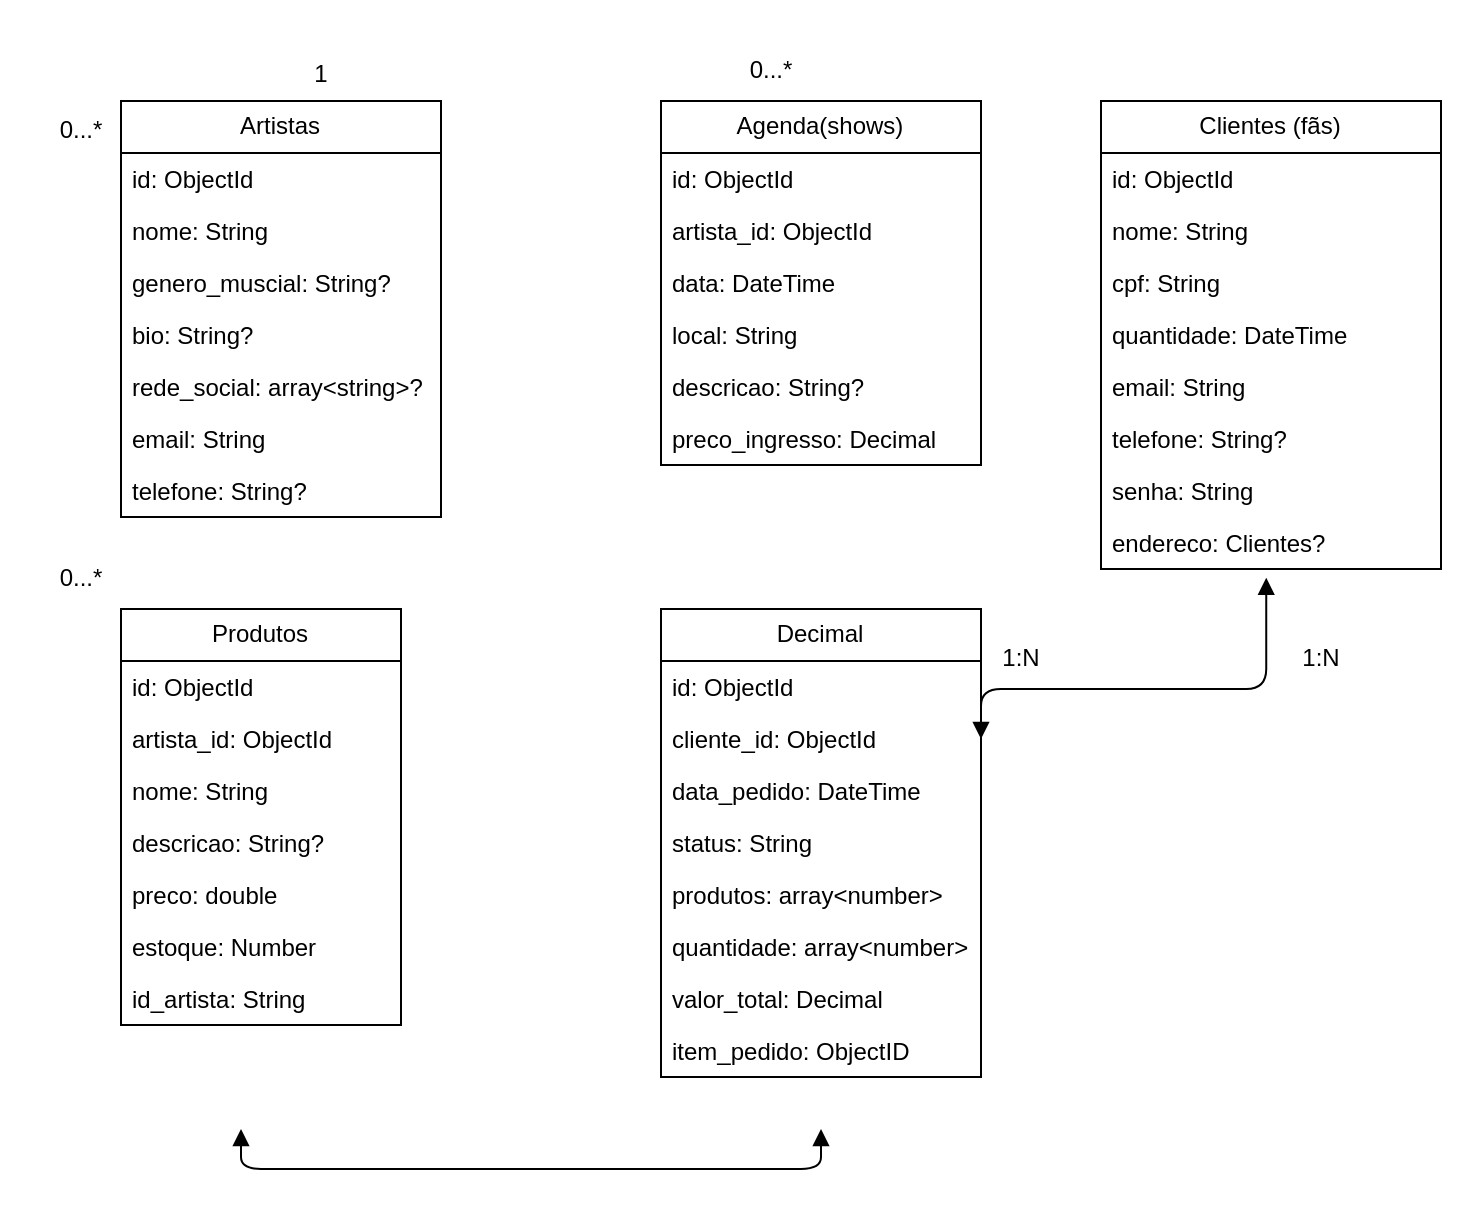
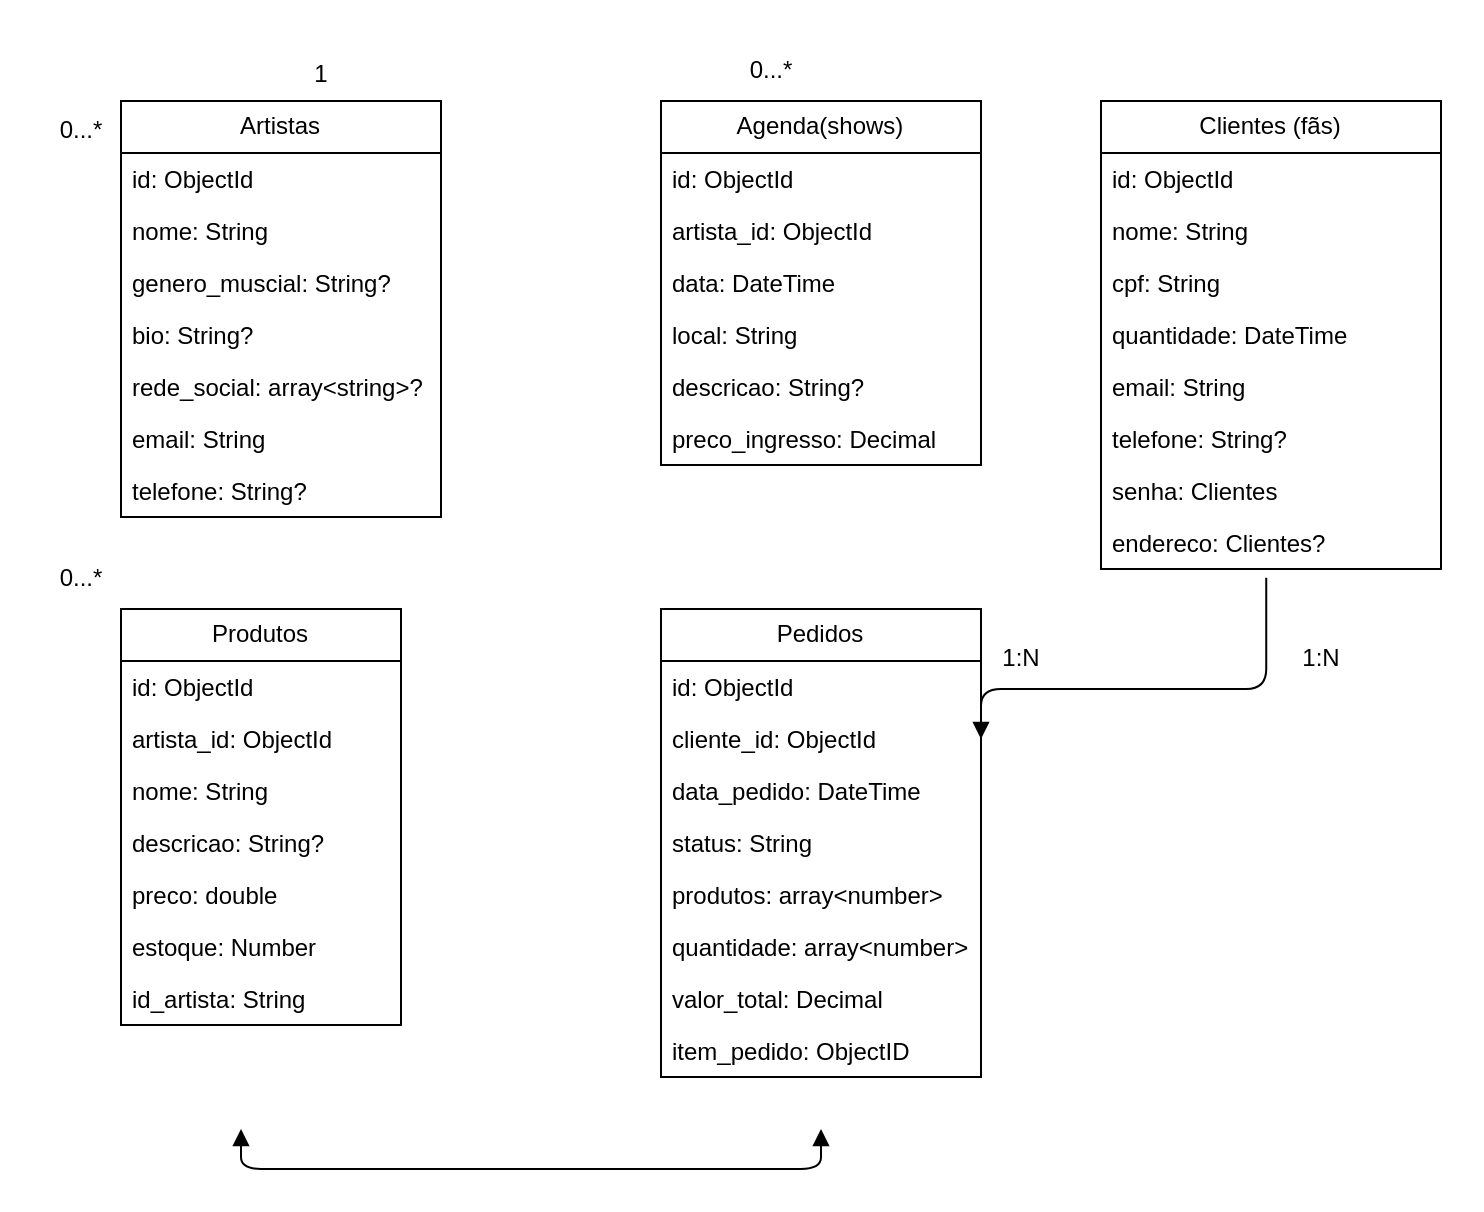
  <mxCell id="0" />
  <mxCell id="1" parent="0" />
  <mxCell id="2" value="Artistas" style="swimlane;fontStyle=0;childLayout=stackLayout;horizontal=1;startSize=26;fillColor=none;horizontalStack=0;resizeParent=1;resizeParentMax=0;resizeLast=0;collapsible=1;marginBottom=0;whiteSpace=wrap;html=1;" parent="1" vertex="1"><mxGeometry x="60" y="50" width="160" height="208" as="geometry" /></mxCell>
  <mxCell id="3" value="id: ObjectId" style="text;strokeColor=none;fillColor=none;align=left;verticalAlign=top;spacingLeft=4;spacingRight=4;overflow=hidden;rotatable=0;points=[[0,0.5],[1,0.5]];portConstraint=eastwest;whiteSpace=wrap;html=1;" parent="2" vertex="1"><mxGeometry y="26" width="160" height="26" as="geometry" /></mxCell>
  <mxCell id="4" value="nome: String" style="text;strokeColor=none;fillColor=none;align=left;verticalAlign=top;spacingLeft=4;spacingRight=4;overflow=hidden;rotatable=0;points=[[0,0.5],[1,0.5]];portConstraint=eastwest;whiteSpace=wrap;html=1;" parent="2" vertex="1"><mxGeometry y="52" width="160" height="26" as="geometry" /></mxCell>
  <mxCell id="5" value="genero_muscial: String?" style="text;strokeColor=none;fillColor=none;align=left;verticalAlign=top;spacingLeft=4;spacingRight=4;overflow=hidden;rotatable=0;points=[[0,0.5],[1,0.5]];portConstraint=eastwest;whiteSpace=wrap;html=1;" parent="2" vertex="1"><mxGeometry y="78" width="160" height="26" as="geometry" /></mxCell>
  <mxCell id="6" value="bio: String?" style="text;strokeColor=none;fillColor=none;align=left;verticalAlign=top;spacingLeft=4;spacingRight=4;overflow=hidden;rotatable=0;points=[[0,0.5],[1,0.5]];portConstraint=eastwest;whiteSpace=wrap;html=1;" parent="2" vertex="1"><mxGeometry y="104" width="160" height="26" as="geometry" /></mxCell>
  <mxCell id="7" value="rede_social: array&amp;lt;string&amp;gt;?" style="text;strokeColor=none;fillColor=none;align=left;verticalAlign=top;spacingLeft=4;spacingRight=4;overflow=hidden;rotatable=0;points=[[0,0.5],[1,0.5]];portConstraint=eastwest;whiteSpace=wrap;html=1;" parent="2" vertex="1"><mxGeometry y="130" width="160" height="26" as="geometry" /></mxCell>
  <mxCell id="8" value="email: String" style="text;strokeColor=none;fillColor=none;align=left;verticalAlign=top;spacingLeft=4;spacingRight=4;overflow=hidden;rotatable=0;points=[[0,0.5],[1,0.5]];portConstraint=eastwest;whiteSpace=wrap;html=1;" parent="2" vertex="1"><mxGeometry y="156" width="160" height="26" as="geometry" /></mxCell>
  <mxCell id="9" value="telefone: String?" style="text;strokeColor=none;fillColor=none;align=left;verticalAlign=top;spacingLeft=4;spacingRight=4;overflow=hidden;rotatable=0;points=[[0,0.5],[1,0.5]];portConstraint=eastwest;whiteSpace=wrap;html=1;" parent="2" vertex="1"><mxGeometry y="182" width="160" height="26" as="geometry" /></mxCell>
  <mxCell id="10" value="Clientes (fãs)" style="swimlane;fontStyle=0;childLayout=stackLayout;horizontal=1;startSize=26;fillColor=none;horizontalStack=0;resizeParent=1;resizeParentMax=0;resizeLast=0;collapsible=1;marginBottom=0;whiteSpace=wrap;html=1;" parent="1" vertex="1"><mxGeometry x="550" y="50" width="170" height="234" as="geometry" /></mxCell>
  <mxCell id="11" value="id:&amp;nbsp;ObjectId" style="text;strokeColor=none;fillColor=none;align=left;verticalAlign=top;spacingLeft=4;spacingRight=4;overflow=hidden;rotatable=0;points=[[0,0.5],[1,0.5]];portConstraint=eastwest;whiteSpace=wrap;html=1;" parent="10" vertex="1"><mxGeometry y="26" width="170" height="26" as="geometry" /></mxCell>
  <mxCell id="12" value="nome: String" style="text;strokeColor=none;fillColor=none;align=left;verticalAlign=top;spacingLeft=4;spacingRight=4;overflow=hidden;rotatable=0;points=[[0,0.5],[1,0.5]];portConstraint=eastwest;whiteSpace=wrap;html=1;" parent="10" vertex="1"><mxGeometry y="52" width="170" height="26" as="geometry" /></mxCell>
  <mxCell id="13" value="cpf: String&lt;div&gt;&lt;br&gt;&lt;/div&gt;" style="text;strokeColor=none;fillColor=none;align=left;verticalAlign=top;spacingLeft=4;spacingRight=4;overflow=hidden;rotatable=0;points=[[0,0.5],[1,0.5]];portConstraint=eastwest;whiteSpace=wrap;html=1;" parent="10" vertex="1"><mxGeometry y="78" width="170" height="26" as="geometry" /></mxCell>
  <mxCell id="14" value="quantidade: DateTime&lt;div&gt;&lt;br&gt;&lt;/div&gt;" style="text;strokeColor=none;fillColor=none;align=left;verticalAlign=top;spacingLeft=4;spacingRight=4;overflow=hidden;rotatable=0;points=[[0,0.5],[1,0.5]];portConstraint=eastwest;whiteSpace=wrap;html=1;" parent="10" vertex="1"><mxGeometry y="104" width="170" height="26" as="geometry" /></mxCell>
  <mxCell id="15" value="email: String" style="text;strokeColor=none;fillColor=none;align=left;verticalAlign=top;spacingLeft=4;spacingRight=4;overflow=hidden;rotatable=0;points=[[0,0.5],[1,0.5]];portConstraint=eastwest;whiteSpace=wrap;html=1;" parent="10" vertex="1"><mxGeometry y="130" width="170" height="26" as="geometry" /></mxCell>
  <mxCell id="16" value="telefone: String?" style="text;strokeColor=none;fillColor=none;align=left;verticalAlign=top;spacingLeft=4;spacingRight=4;overflow=hidden;rotatable=0;points=[[0,0.5],[1,0.5]];portConstraint=eastwest;whiteSpace=wrap;html=1;" parent="10" vertex="1"><mxGeometry y="156" width="170" height="26" as="geometry" /></mxCell>
- <mxCell id="17" value="senha: String" style="text;strokeColor=none;fillColor=none;align=left;verticalAlign=top;spacingLeft=4;spacingRight=4;overflow=hidden;rotatable=0;points=[[0,0.5],[1,0.5]];portConstraint=eastwest;whiteSpace=wrap;html=1;" parent="10" vertex="1"><mxGeometry y="182" width="170" height="26" as="geometry" /></mxCell>
+ <mxCell id="17" value="senha: Clientes" style="text;strokeColor=none;fillColor=none;align=left;verticalAlign=top;spacingLeft=4;spacingRight=4;overflow=hidden;rotatable=0;points=[[0,0.5],[1,0.5]];portConstraint=eastwest;whiteSpace=wrap;html=1;" parent="10" vertex="1"><mxGeometry y="182" width="170" height="26" as="geometry" /></mxCell>
  <mxCell id="18" value="endereco: Clientes?" style="text;strokeColor=none;fillColor=none;align=left;verticalAlign=top;spacingLeft=4;spacingRight=4;overflow=hidden;rotatable=0;points=[[0,0.5],[1,0.5]];portConstraint=eastwest;whiteSpace=wrap;html=1;" parent="10" vertex="1"><mxGeometry y="208" width="170" height="26" as="geometry" /></mxCell>
  <mxCell id="19" value="Produtos" style="swimlane;fontStyle=0;childLayout=stackLayout;horizontal=1;startSize=26;fillColor=none;horizontalStack=0;resizeParent=1;resizeParentMax=0;resizeLast=0;collapsible=1;marginBottom=0;whiteSpace=wrap;html=1;" parent="1" vertex="1"><mxGeometry x="60" y="304" width="140" height="208" as="geometry" /></mxCell>
  <mxCell id="20" value="id: ObjectId" style="text;strokeColor=none;fillColor=none;align=left;verticalAlign=top;spacingLeft=4;spacingRight=4;overflow=hidden;rotatable=0;points=[[0,0.5],[1,0.5]];portConstraint=eastwest;whiteSpace=wrap;html=1;" parent="19" vertex="1"><mxGeometry y="26" width="140" height="26" as="geometry" /></mxCell>
  <mxCell id="21" value="artista_id:&amp;nbsp;&lt;span style=&quot;color: rgb(0, 0, 0);&quot;&gt;ObjectId&lt;/span&gt;" style="text;strokeColor=none;fillColor=none;align=left;verticalAlign=top;spacingLeft=4;spacingRight=4;overflow=hidden;rotatable=0;points=[[0,0.5],[1,0.5]];portConstraint=eastwest;whiteSpace=wrap;html=1;" parent="19" vertex="1"><mxGeometry y="52" width="140" height="26" as="geometry" /></mxCell>
  <mxCell id="22" value="nome: String" style="text;strokeColor=none;fillColor=none;align=left;verticalAlign=top;spacingLeft=4;spacingRight=4;overflow=hidden;rotatable=0;points=[[0,0.5],[1,0.5]];portConstraint=eastwest;whiteSpace=wrap;html=1;" parent="19" vertex="1"><mxGeometry y="78" width="140" height="26" as="geometry" /></mxCell>
  <mxCell id="23" value="descricao: String?" style="text;strokeColor=none;fillColor=none;align=left;verticalAlign=top;spacingLeft=4;spacingRight=4;overflow=hidden;rotatable=0;points=[[0,0.5],[1,0.5]];portConstraint=eastwest;whiteSpace=wrap;html=1;" parent="19" vertex="1"><mxGeometry y="104" width="140" height="26" as="geometry" /></mxCell>
  <mxCell id="24" value="preco: double" style="text;strokeColor=none;fillColor=none;align=left;verticalAlign=top;spacingLeft=4;spacingRight=4;overflow=hidden;rotatable=0;points=[[0,0.5],[1,0.5]];portConstraint=eastwest;whiteSpace=wrap;html=1;" parent="19" vertex="1"><mxGeometry y="130" width="140" height="26" as="geometry" /></mxCell>
  <mxCell id="25" value="estoque: Number" style="text;strokeColor=none;fillColor=none;align=left;verticalAlign=top;spacingLeft=4;spacingRight=4;overflow=hidden;rotatable=0;points=[[0,0.5],[1,0.5]];portConstraint=eastwest;whiteSpace=wrap;html=1;" parent="19" vertex="1"><mxGeometry y="156" width="140" height="26" as="geometry" /></mxCell>
  <mxCell id="26" value="id_artista: String" style="text;strokeColor=none;fillColor=none;align=left;verticalAlign=top;spacingLeft=4;spacingRight=4;overflow=hidden;rotatable=0;points=[[0,0.5],[1,0.5]];portConstraint=eastwest;whiteSpace=wrap;html=1;" parent="19" vertex="1"><mxGeometry y="182" width="140" height="26" as="geometry" /></mxCell>
  <mxCell id="27" value="Agenda(shows)" style="swimlane;fontStyle=0;childLayout=stackLayout;horizontal=1;startSize=26;fillColor=none;horizontalStack=0;resizeParent=1;resizeParentMax=0;resizeLast=0;collapsible=1;marginBottom=0;whiteSpace=wrap;html=1;" parent="1" vertex="1"><mxGeometry x="330" y="50" width="160" height="182" as="geometry" /></mxCell>
  <mxCell id="28" value="&lt;span style=&quot;color: rgb(0, 0, 0);&quot;&gt;id: ObjectId&lt;/span&gt;" style="text;strokeColor=none;fillColor=none;align=left;verticalAlign=top;spacingLeft=4;spacingRight=4;overflow=hidden;rotatable=0;points=[[0,0.5],[1,0.5]];portConstraint=eastwest;whiteSpace=wrap;html=1;" parent="27" vertex="1"><mxGeometry y="26" width="160" height="26" as="geometry" /></mxCell>
  <mxCell id="29" value="artista_id:&amp;nbsp;&lt;span style=&quot;color: rgb(0, 0, 0);&quot;&gt;ObjectId&lt;/span&gt;" style="text;strokeColor=none;fillColor=none;align=left;verticalAlign=top;spacingLeft=4;spacingRight=4;overflow=hidden;rotatable=0;points=[[0,0.5],[1,0.5]];portConstraint=eastwest;whiteSpace=wrap;html=1;" parent="27" vertex="1"><mxGeometry y="52" width="160" height="26" as="geometry" /></mxCell>
  <mxCell id="30" value="data: DateTime" style="text;strokeColor=none;fillColor=none;align=left;verticalAlign=top;spacingLeft=4;spacingRight=4;overflow=hidden;rotatable=0;points=[[0,0.5],[1,0.5]];portConstraint=eastwest;whiteSpace=wrap;html=1;" parent="27" vertex="1"><mxGeometry y="78" width="160" height="26" as="geometry" /></mxCell>
  <mxCell id="31" value="local: String" style="text;strokeColor=none;fillColor=none;align=left;verticalAlign=top;spacingLeft=4;spacingRight=4;overflow=hidden;rotatable=0;points=[[0,0.5],[1,0.5]];portConstraint=eastwest;whiteSpace=wrap;html=1;" parent="27" vertex="1"><mxGeometry y="104" width="160" height="26" as="geometry" /></mxCell>
  <mxCell id="32" value="descricao: String?" style="text;strokeColor=none;fillColor=none;align=left;verticalAlign=top;spacingLeft=4;spacingRight=4;overflow=hidden;rotatable=0;points=[[0,0.5],[1,0.5]];portConstraint=eastwest;whiteSpace=wrap;html=1;" parent="27" vertex="1"><mxGeometry y="130" width="160" height="26" as="geometry" /></mxCell>
  <mxCell id="33" value="preco_ingresso: Decimal" style="text;strokeColor=none;fillColor=none;align=left;verticalAlign=top;spacingLeft=4;spacingRight=4;overflow=hidden;rotatable=0;points=[[0,0.5],[1,0.5]];portConstraint=eastwest;whiteSpace=wrap;html=1;" parent="27" vertex="1"><mxGeometry y="156" width="160" height="26" as="geometry" /></mxCell>
- <mxCell id="34" value="Decimal" style="swimlane;fontStyle=0;childLayout=stackLayout;horizontal=1;startSize=26;fillColor=none;horizontalStack=0;resizeParent=1;resizeParentMax=0;resizeLast=0;collapsible=1;marginBottom=0;whiteSpace=wrap;html=1;" parent="1" vertex="1"><mxGeometry x="330" y="304" width="160" height="234" as="geometry" /></mxCell>
+ <mxCell id="34" value="Pedidos" style="swimlane;fontStyle=0;childLayout=stackLayout;horizontal=1;startSize=26;fillColor=none;horizontalStack=0;resizeParent=1;resizeParentMax=0;resizeLast=0;collapsible=1;marginBottom=0;whiteSpace=wrap;html=1;" parent="1" vertex="1"><mxGeometry x="330" y="304" width="160" height="234" as="geometry" /></mxCell>
  <mxCell id="35" value="&lt;span style=&quot;color: rgb(0, 0, 0);&quot;&gt;id: ObjectId&lt;/span&gt;" style="text;strokeColor=none;fillColor=none;align=left;verticalAlign=top;spacingLeft=4;spacingRight=4;overflow=hidden;rotatable=0;points=[[0,0.5],[1,0.5]];portConstraint=eastwest;whiteSpace=wrap;html=1;" parent="34" vertex="1"><mxGeometry y="26" width="160" height="26" as="geometry" /></mxCell>
  <mxCell id="36" value="cliente_id:&amp;nbsp;&lt;span style=&quot;color: rgb(0, 0, 0);&quot;&gt;ObjectId&lt;/span&gt;" style="text;strokeColor=none;fillColor=none;align=left;verticalAlign=top;spacingLeft=4;spacingRight=4;overflow=hidden;rotatable=0;points=[[0,0.5],[1,0.5]];portConstraint=eastwest;whiteSpace=wrap;html=1;" parent="34" vertex="1"><mxGeometry y="52" width="160" height="26" as="geometry" /></mxCell>
  <mxCell id="37" value="data_pedido: DateTime" style="text;strokeColor=none;fillColor=none;align=left;verticalAlign=top;spacingLeft=4;spacingRight=4;overflow=hidden;rotatable=0;points=[[0,0.5],[1,0.5]];portConstraint=eastwest;whiteSpace=wrap;html=1;" parent="34" vertex="1"><mxGeometry y="78" width="160" height="26" as="geometry" /></mxCell>
  <mxCell id="38" value="status: String" style="text;strokeColor=none;fillColor=none;align=left;verticalAlign=top;spacingLeft=4;spacingRight=4;overflow=hidden;rotatable=0;points=[[0,0.5],[1,0.5]];portConstraint=eastwest;whiteSpace=wrap;html=1;" parent="34" vertex="1"><mxGeometry y="104" width="160" height="26" as="geometry" /></mxCell>
  <mxCell id="39" value="produtos: array&amp;lt;number&amp;gt;" style="text;strokeColor=none;fillColor=none;align=left;verticalAlign=top;spacingLeft=4;spacingRight=4;overflow=hidden;rotatable=0;points=[[0,0.5],[1,0.5]];portConstraint=eastwest;whiteSpace=wrap;html=1;" parent="34" vertex="1"><mxGeometry y="130" width="160" height="26" as="geometry" /></mxCell>
  <mxCell id="40" value="quantidade: array&amp;lt;number&amp;gt;" style="text;strokeColor=none;fillColor=none;align=left;verticalAlign=top;spacingLeft=4;spacingRight=4;overflow=hidden;rotatable=0;points=[[0,0.5],[1,0.5]];portConstraint=eastwest;whiteSpace=wrap;html=1;" parent="34" vertex="1"><mxGeometry y="156" width="160" height="26" as="geometry" /></mxCell>
  <mxCell id="41" value="valor_total: Decimal" style="text;strokeColor=none;fillColor=none;align=left;verticalAlign=top;spacingLeft=4;spacingRight=4;overflow=hidden;rotatable=0;points=[[0,0.5],[1,0.5]];portConstraint=eastwest;whiteSpace=wrap;html=1;" parent="34" vertex="1"><mxGeometry y="182" width="160" height="26" as="geometry" /></mxCell>
  <mxCell id="42" value="item_pedido: ObjectID" style="text;strokeColor=none;fillColor=none;align=left;verticalAlign=top;spacingLeft=4;spacingRight=4;overflow=hidden;rotatable=0;points=[[0,0.5],[1,0.5]];portConstraint=eastwest;whiteSpace=wrap;html=1;" parent="34" vertex="1"><mxGeometry y="208" width="160" height="26" as="geometry" /></mxCell>
  <mxCell id="43" value="" style="endArrow=block;startArrow=block;endFill=1;startFill=1;html=1;edgeStyle=elbowEdgeStyle;elbow=vertical;" parent="1" edge="1"><mxGeometry width="160" relative="1" as="geometry"><mxPoint x="120" y="564" as="sourcePoint" /><mxPoint x="410" y="564" as="targetPoint" /><Array as="points"><mxPoint x="270" y="584" /></Array></mxGeometry></mxCell>
  <mxCell id="44" value="0...*" style="text;html=1;align=center;verticalAlign=middle;resizable=0;points=[];autosize=1;strokeColor=none;fillColor=none;" parent="1" vertex="1"><mxGeometry x="20" y="274" width="40" height="30" as="geometry" /></mxCell>
- <mxCell id="45" value="" style="endArrow=block;startArrow=block;endFill=1;startFill=1;html=1;entryX=0.486;entryY=1.167;entryDx=0;entryDy=0;entryPerimeter=0;exitX=1;exitY=0.5;exitDx=0;exitDy=0;edgeStyle=elbowEdgeStyle;elbow=vertical;" parent="1" source="36" target="18" edge="1"><mxGeometry width="160" relative="1" as="geometry"><mxPoint x="500" y="354" as="sourcePoint" /><mxPoint x="660" y="354" as="targetPoint" /><Array as="points"><mxPoint x="590" y="344" /></Array></mxGeometry></mxCell>
+ <mxCell id="45" value="" style="endArrow=none;startArrow=block;endFill=1;startFill=1;html=1;entryX=0.486;entryY=1.167;entryDx=0;entryDy=0;entryPerimeter=0;exitX=1;exitY=0.5;exitDx=0;exitDy=0;edgeStyle=elbowEdgeStyle;elbow=vertical;" parent="1" source="36" target="18" edge="1"><mxGeometry width="160" relative="1" as="geometry"><mxPoint x="500" y="354" as="sourcePoint" /><mxPoint x="660" y="354" as="targetPoint" /><Array as="points"><mxPoint x="590" y="344" /></Array></mxGeometry></mxCell>
  <mxCell id="46" value="1:N" style="text;html=1;align=center;verticalAlign=middle;resizable=0;points=[];autosize=1;strokeColor=none;fillColor=none;" parent="1" vertex="1"><mxGeometry x="490" y="314" width="40" height="30" as="geometry" /></mxCell>
  <mxCell id="47" value="1:N" style="text;html=1;align=center;verticalAlign=middle;resizable=0;points=[];autosize=1;strokeColor=none;fillColor=none;" parent="1" vertex="1"><mxGeometry x="640" y="314" width="40" height="30" as="geometry" /></mxCell>
  <mxCell id="48" value="0...*" style="text;html=1;align=center;verticalAlign=middle;resizable=0;points=[];autosize=1;strokeColor=none;fillColor=none;" parent="1" vertex="1"><mxGeometry x="20" y="50" width="40" height="30" as="geometry" /></mxCell>
  <mxCell id="49" value="0...*" style="text;html=1;align=center;verticalAlign=middle;resizable=0;points=[];autosize=1;strokeColor=none;fillColor=none;" parent="1" vertex="1"><mxGeometry x="365" y="20" width="40" height="30" as="geometry" /></mxCell>
  <mxCell id="50" value="1" style="text;html=1;align=center;verticalAlign=middle;resizable=0;points=[];autosize=1;strokeColor=none;fillColor=none;" parent="1" vertex="1"><mxGeometry x="145" y="22" width="30" height="30" as="geometry" /></mxCell>
